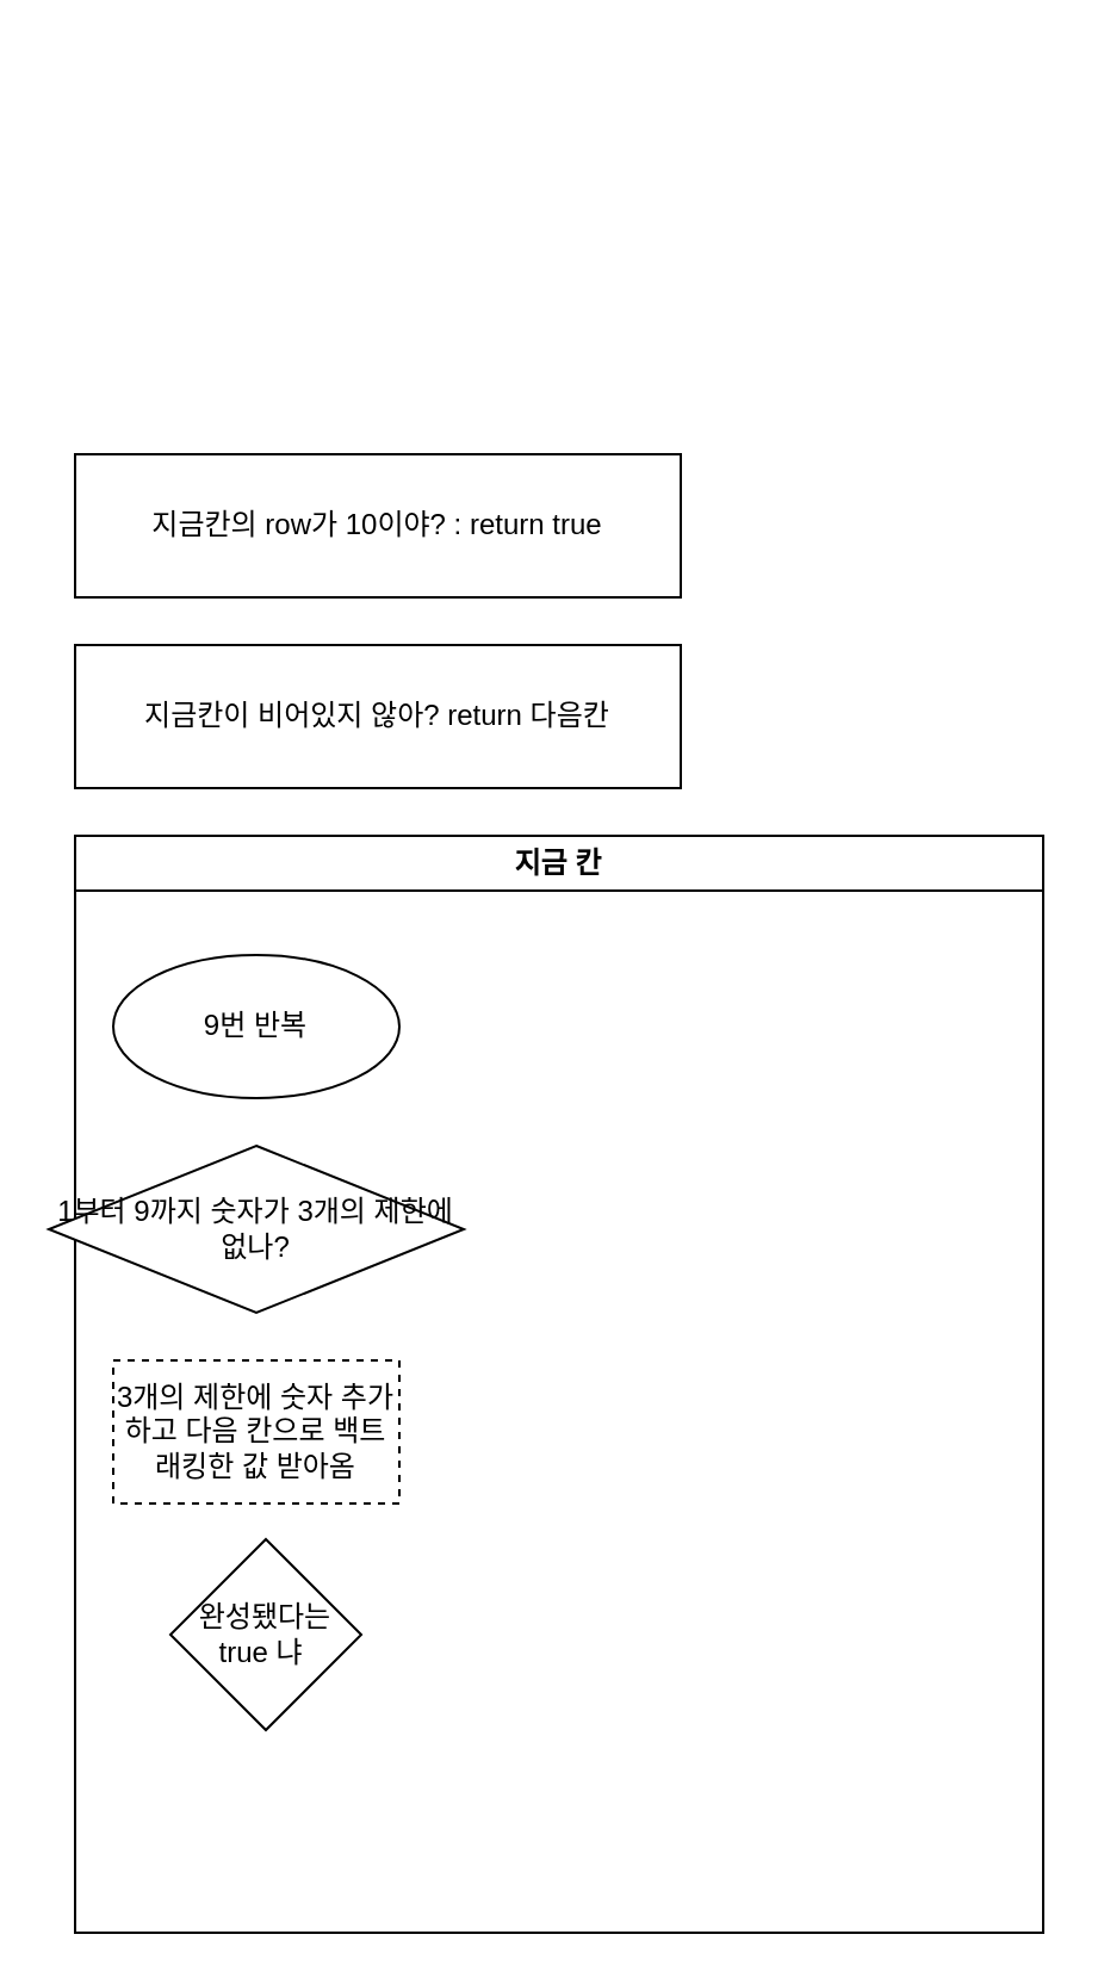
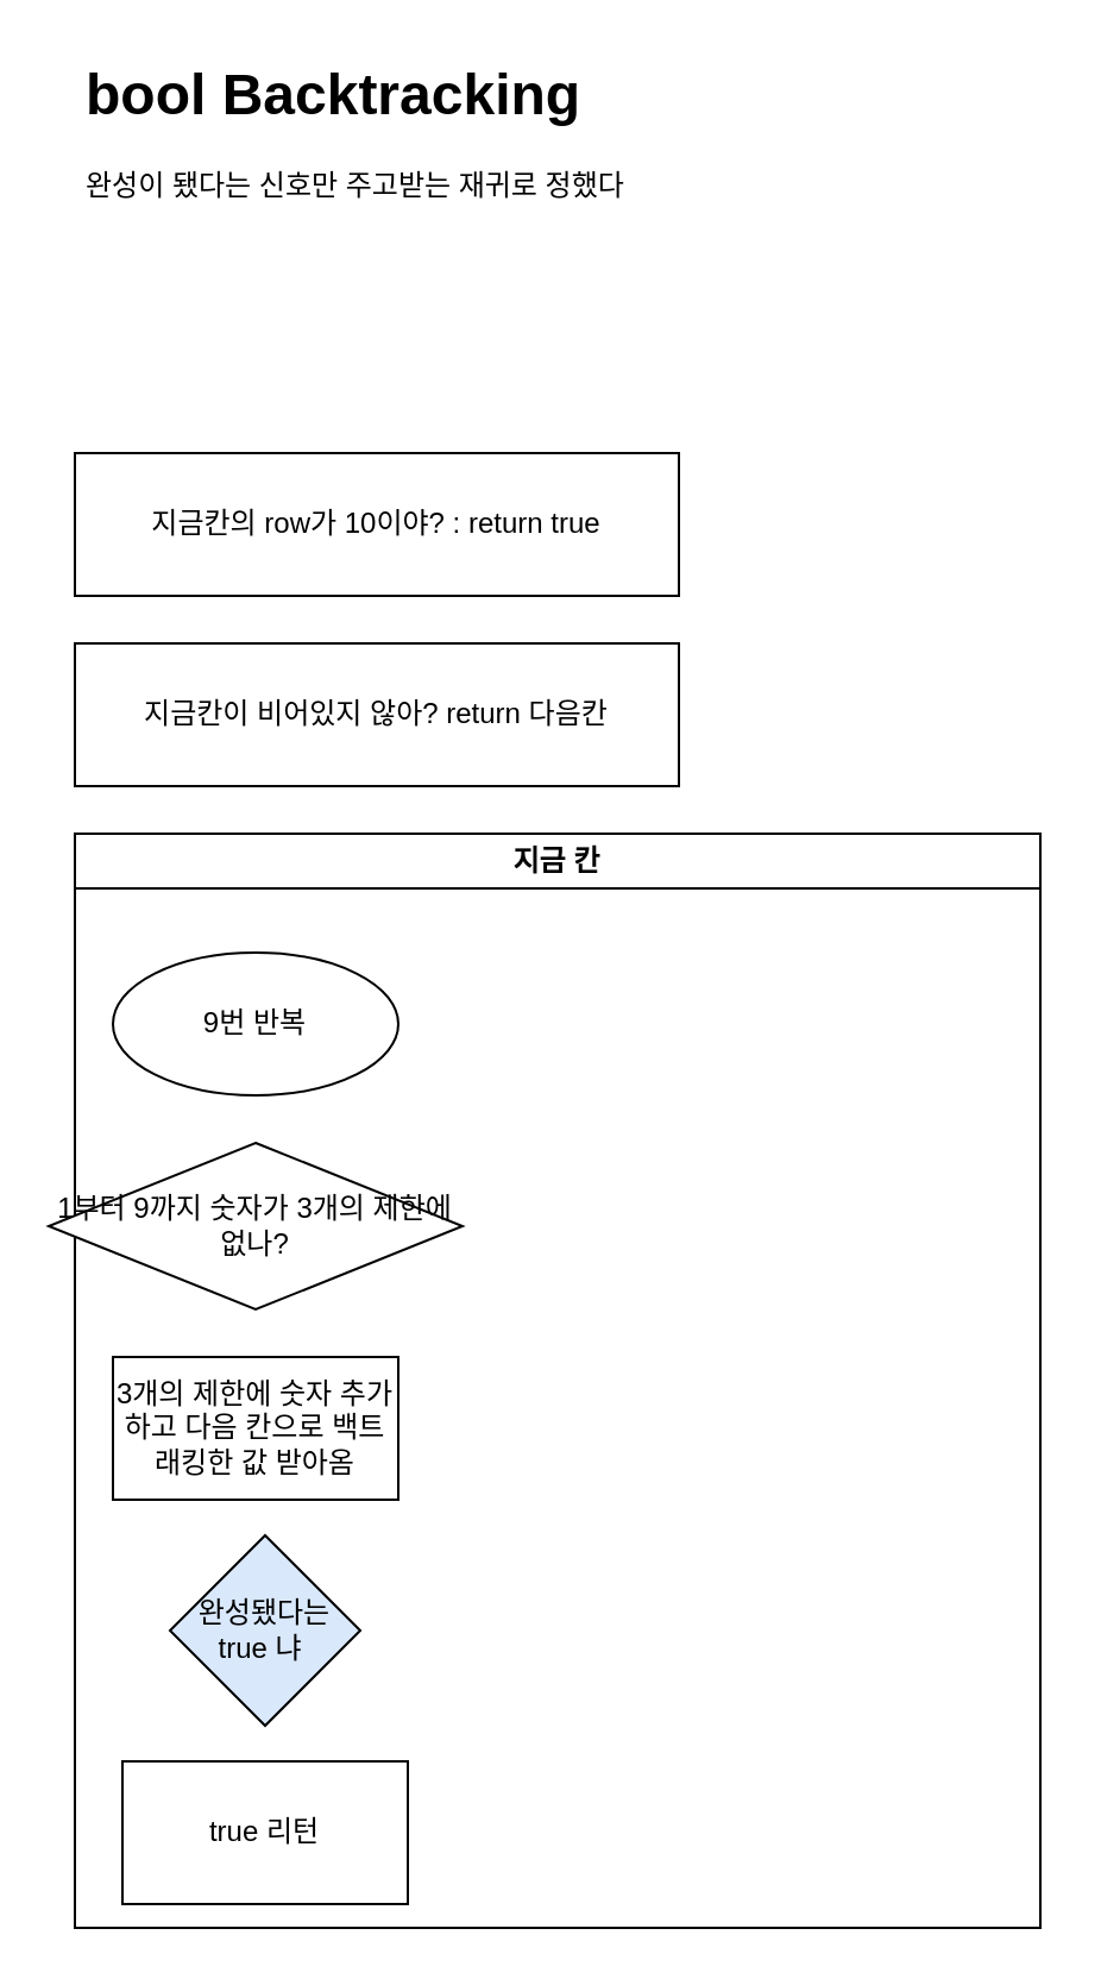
  <mxCell id="0" />
  <mxCell id="1" parent="0" />
+ <mxCell id="2" value="&lt;h1&gt;bool Backtracking&lt;/h1&gt;&lt;p&gt;완성이 됐다는 신호만 주고받는 재귀로 정했다&amp;nbsp;&lt;/p&gt;" style="text;html=1;strokeColor=none;fillColor=none;spacing=5;spacingTop=-20;whiteSpace=wrap;overflow=hidden;rounded=0;" vertex="1" parent="1"><mxGeometry x="31" y="20" width="410" height="120" as="geometry" /></mxCell>
  <mxCell id="3" value="지금 칸" style="swimlane;whiteSpace=wrap;html=1;" vertex="1" parent="1"><mxGeometry x="31" y="350" width="406" height="460" as="geometry" /></mxCell>
  <mxCell id="4" value="9번 반복" style="rounded=0;whiteSpace=wrap;html=1;shape=ellipse;perimeter=ellipsePerimeter;" vertex="1" parent="3"><mxGeometry x="16" y="50" width="120" height="60" as="geometry" /></mxCell>
  <mxCell id="5" value="1부터 9까지 숫자가 3개의 제한에 없나?" style="rounded=0;whiteSpace=wrap;html=1;shape=rhombus;perimeter=rhombusPerimeter;" vertex="1" parent="3"><mxGeometry x="-11" y="130" width="174" height="70" as="geometry" /></mxCell>
- <mxCell id="6" value="3개의 제한에 숫자 추가하고 다음 칸으로 백트래킹한 값 받아옴" style="rounded=0;whiteSpace=wrap;html=1;dashed=1;" vertex="1" parent="3"><mxGeometry x="16" y="220" width="120" height="60" as="geometry" /></mxCell>
- <mxCell id="7" value="완성됐다는 true 냐&amp;nbsp;" style="rhombus;whiteSpace=wrap;html=1;" vertex="1" parent="3"><mxGeometry x="40" y="295" width="80" height="80" as="geometry" /></mxCell>
+ <mxCell id="6" value="3개의 제한에 숫자 추가하고 다음 칸으로 백트래킹한 값 받아옴" style="rounded=0;whiteSpace=wrap;html=1;" vertex="1" parent="3"><mxGeometry x="16" y="220" width="120" height="60" as="geometry" /></mxCell>
+ <mxCell id="7" value="완성됐다는 true 냐&amp;nbsp;" style="rhombus;whiteSpace=wrap;html=1;fillColor=#dae8fc;" vertex="1" parent="3"><mxGeometry x="40" y="295" width="80" height="80" as="geometry" /></mxCell>
+ <mxCell id="8" value="true 리턴" style="rounded=0;whiteSpace=wrap;html=1;" vertex="1" parent="3"><mxGeometry x="20" y="390" width="120" height="60" as="geometry" /></mxCell>
  <mxCell id="9" value="지금칸의 row가 10이야? : return true" style="rounded=0;whiteSpace=wrap;html=1;" vertex="1" parent="1"><mxGeometry x="31" y="190" width="254" height="60" as="geometry" /></mxCell>
  <mxCell id="10" value="지금칸이 비어있지 않아? return 다음칸" style="rounded=0;whiteSpace=wrap;html=1;" vertex="1" parent="1"><mxGeometry x="31" y="270" width="254" height="60" as="geometry" /></mxCell>
